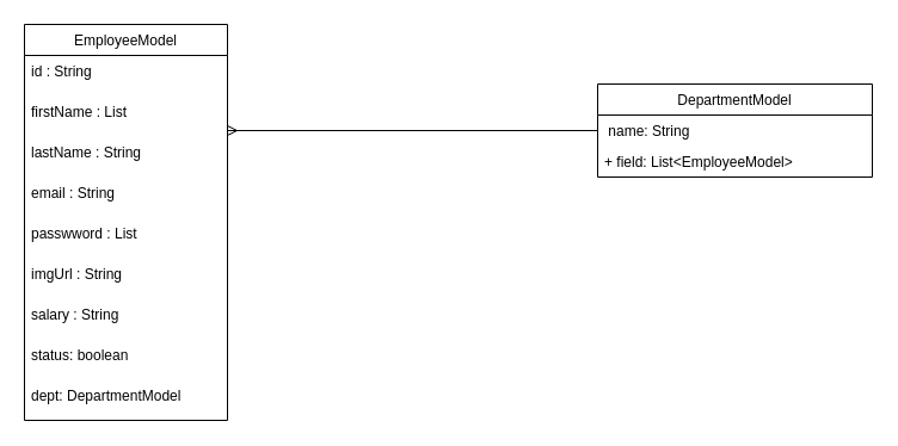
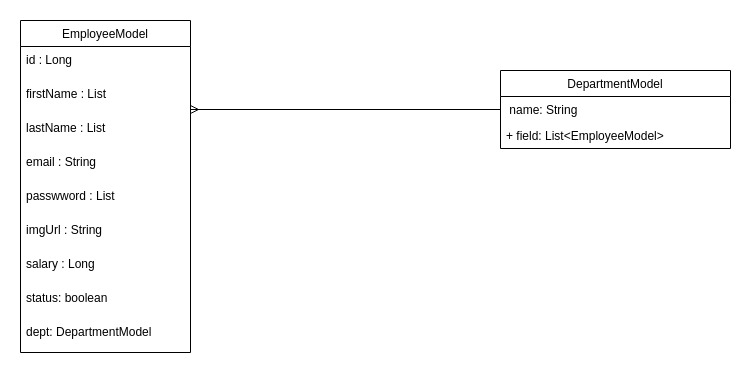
  <mxCell id="0" />
  <mxCell id="1" parent="0" />
  <mxCell id="2" value="EmployeeModel" style="swimlane;fontStyle=0;childLayout=stackLayout;horizontal=1;startSize=26;fillColor=none;horizontalStack=0;resizeParent=1;resizeParentMax=0;resizeLast=0;collapsible=1;marginBottom=0;" vertex="1" parent="1"><mxGeometry x="20" y="20" width="170" height="332" as="geometry"><mxRectangle x="60" y="60" width="130" height="30" as="alternateBounds" /></mxGeometry></mxCell>
- <mxCell id="3" value="id : String&#10;" style="text;strokeColor=none;fillColor=none;align=left;verticalAlign=top;spacingLeft=4;spacingRight=4;overflow=hidden;rotatable=0;points=[[0,0.5],[1,0.5]];portConstraint=eastwest;" vertex="1" parent="2"><mxGeometry y="26" width="170" height="34" as="geometry" /></mxCell>
+ <mxCell id="3" value="id : Long&#10;" style="text;strokeColor=none;fillColor=none;align=left;verticalAlign=top;spacingLeft=4;spacingRight=4;overflow=hidden;rotatable=0;points=[[0,0.5],[1,0.5]];portConstraint=eastwest;" vertex="1" parent="2"><mxGeometry y="26" width="170" height="34" as="geometry" /></mxCell>
  <mxCell id="4" value="firstName : List&#10;" style="text;strokeColor=none;fillColor=none;align=left;verticalAlign=top;spacingLeft=4;spacingRight=4;overflow=hidden;rotatable=0;points=[[0,0.5],[1,0.5]];portConstraint=eastwest;" vertex="1" parent="2"><mxGeometry y="60" width="170" height="34" as="geometry" /></mxCell>
- <mxCell id="5" value="lastName : String&#10;" style="text;strokeColor=none;fillColor=none;align=left;verticalAlign=top;spacingLeft=4;spacingRight=4;overflow=hidden;rotatable=0;points=[[0,0.5],[1,0.5]];portConstraint=eastwest;" vertex="1" parent="2"><mxGeometry y="94" width="170" height="34" as="geometry" /></mxCell>
+ <mxCell id="5" value="lastName : List&#10;" style="text;strokeColor=none;fillColor=none;align=left;verticalAlign=top;spacingLeft=4;spacingRight=4;overflow=hidden;rotatable=0;points=[[0,0.5],[1,0.5]];portConstraint=eastwest;" vertex="1" parent="2"><mxGeometry y="94" width="170" height="34" as="geometry" /></mxCell>
  <mxCell id="6" value="email : String&#10;" style="text;strokeColor=none;fillColor=none;align=left;verticalAlign=top;spacingLeft=4;spacingRight=4;overflow=hidden;rotatable=0;points=[[0,0.5],[1,0.5]];portConstraint=eastwest;" vertex="1" parent="2"><mxGeometry y="128" width="170" height="34" as="geometry" /></mxCell>
  <mxCell id="7" value="passwword : List&#10;" style="text;strokeColor=none;fillColor=none;align=left;verticalAlign=top;spacingLeft=4;spacingRight=4;overflow=hidden;rotatable=0;points=[[0,0.5],[1,0.5]];portConstraint=eastwest;" vertex="1" parent="2"><mxGeometry y="162" width="170" height="34" as="geometry" /></mxCell>
  <mxCell id="8" value="imgUrl : String&#10;" style="text;strokeColor=none;fillColor=none;align=left;verticalAlign=top;spacingLeft=4;spacingRight=4;overflow=hidden;rotatable=0;points=[[0,0.5],[1,0.5]];portConstraint=eastwest;" vertex="1" parent="2"><mxGeometry y="196" width="170" height="34" as="geometry" /></mxCell>
- <mxCell id="9" value="salary : String&#10;" style="text;strokeColor=none;fillColor=none;align=left;verticalAlign=top;spacingLeft=4;spacingRight=4;overflow=hidden;rotatable=0;points=[[0,0.5],[1,0.5]];portConstraint=eastwest;" vertex="1" parent="2"><mxGeometry y="230" width="170" height="34" as="geometry" /></mxCell>
+ <mxCell id="9" value="salary : Long&#10;" style="text;strokeColor=none;fillColor=none;align=left;verticalAlign=top;spacingLeft=4;spacingRight=4;overflow=hidden;rotatable=0;points=[[0,0.5],[1,0.5]];portConstraint=eastwest;" vertex="1" parent="2"><mxGeometry y="230" width="170" height="34" as="geometry" /></mxCell>
  <mxCell id="10" value="status: boolean&#10;" style="text;strokeColor=none;fillColor=none;align=left;verticalAlign=top;spacingLeft=4;spacingRight=4;overflow=hidden;rotatable=0;points=[[0,0.5],[1,0.5]];portConstraint=eastwest;" vertex="1" parent="2"><mxGeometry y="264" width="170" height="34" as="geometry" /></mxCell>
  <mxCell id="11" value="dept: DepartmentModel&#10;" style="text;strokeColor=none;fillColor=none;align=left;verticalAlign=top;spacingLeft=4;spacingRight=4;overflow=hidden;rotatable=0;points=[[0,0.5],[1,0.5]];portConstraint=eastwest;" vertex="1" parent="2"><mxGeometry y="298" width="170" height="34" as="geometry" /></mxCell>
  <mxCell id="12" value="DepartmentModel" style="swimlane;fontStyle=0;childLayout=stackLayout;horizontal=1;startSize=26;fillColor=none;horizontalStack=0;resizeParent=1;resizeParentMax=0;resizeLast=0;collapsible=1;marginBottom=0;" vertex="1" parent="1"><mxGeometry x="500" y="70" width="230" height="78" as="geometry" /></mxCell>
  <mxCell id="13" value=" name: String" style="text;strokeColor=none;fillColor=none;align=left;verticalAlign=top;spacingLeft=4;spacingRight=4;overflow=hidden;rotatable=0;points=[[0,0.5],[1,0.5]];portConstraint=eastwest;" vertex="1" parent="12"><mxGeometry y="26" width="230" height="26" as="geometry" /></mxCell>
  <mxCell id="14" value="+ field: List&lt;EmployeeModel&gt;" style="text;strokeColor=none;fillColor=none;align=left;verticalAlign=top;spacingLeft=4;spacingRight=4;overflow=hidden;rotatable=0;points=[[0,0.5],[1,0.5]];portConstraint=eastwest;" vertex="1" parent="12"><mxGeometry y="52" width="230" height="26" as="geometry" /></mxCell>
  <mxCell id="15" value="" style="endArrow=none;html=1;rounded=0;entryX=0;entryY=0.5;entryDx=0;entryDy=0;startArrow=ERmany;startFill=0;strokeWidth=1;" edge="1" parent="1" target="13"><mxGeometry width="50" height="50" relative="1" as="geometry"><mxPoint x="190" y="109" as="sourcePoint" /><mxPoint x="430" y="137" as="targetPoint" /></mxGeometry></mxCell>
